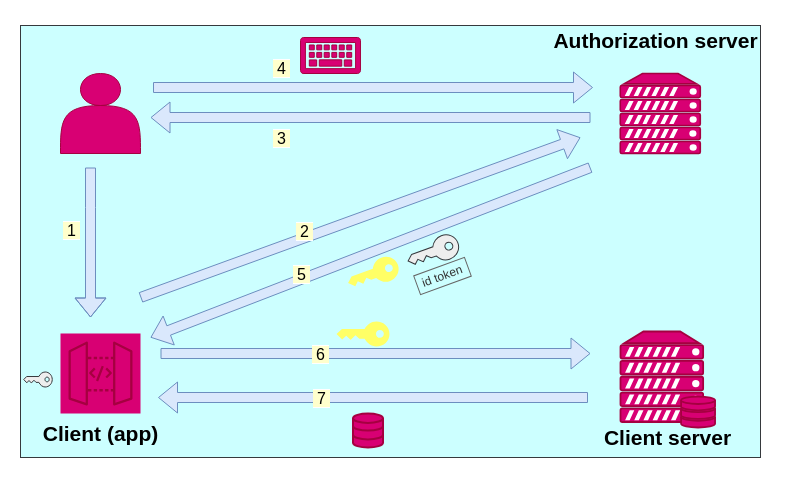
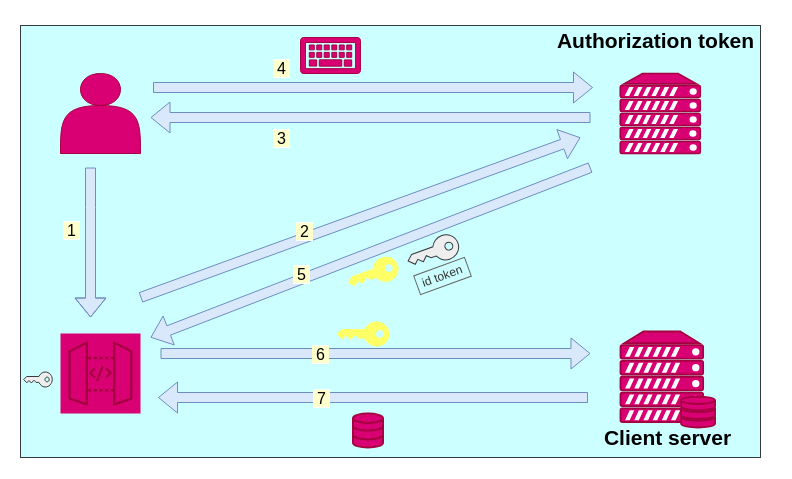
  <mxCell id="0" />
  <mxCell id="1" parent="0" />
  <mxCell id="2" value="" style="rounded=0;whiteSpace=wrap;html=1;fillColor=#CCFFFF;strokeColor=#36393d;" vertex="1" parent="1"><mxGeometry x="20" y="25" width="740" height="432" as="geometry" /></mxCell>
  <mxCell id="3" value="" style="shape=actor;whiteSpace=wrap;html=1;fillColor=#d80073;fontColor=#ffffff;strokeColor=#A50040;" vertex="1" parent="1"><mxGeometry x="60" y="73" width="80" height="80" as="geometry" /></mxCell>
  <mxCell id="4" value="" style="sketch=0;points=[[0,0,0],[0.25,0,0],[0.5,0,0],[0.75,0,0],[1,0,0],[0,1,0],[0.25,1,0],[0.5,1,0],[0.75,1,0],[1,1,0],[0,0.25,0],[0,0.5,0],[0,0.75,0],[1,0.25,0],[1,0.5,0],[1,0.75,0]];outlineConnect=0;fontColor=#ffffff;gradientDirection=north;fillColor=#d80073;strokeColor=#A50040;dashed=0;verticalLabelPosition=bottom;verticalAlign=top;align=center;html=1;fontSize=12;fontStyle=0;aspect=fixed;shape=mxgraph.aws4.resourceIcon;resIcon=mxgraph.aws4.api_gateway;" vertex="1" parent="1"><mxGeometry x="60" y="333" width="80" height="80" as="geometry" /></mxCell>
  <mxCell id="5" value="" style="fontColor=#ffffff;verticalAlign=top;verticalLabelPosition=bottom;labelPosition=center;align=center;html=1;outlineConnect=0;fillColor=#d80073;strokeColor=#A50040;gradientDirection=north;strokeWidth=2;shape=mxgraph.networks.server;" vertex="1" parent="1"><mxGeometry x="619.78" y="73" width="80" height="80" as="geometry" /></mxCell>
  <mxCell id="6" value="" style="shape=flexArrow;endArrow=classic;html=1;rounded=0;fillColor=#dae8fc;strokeColor=#6c8ebf;fontSize=15;labelBackgroundColor=#FFFF66;" edge="1" parent="1"><mxGeometry width="50" height="50" relative="1" as="geometry"><mxPoint x="90" y="167" as="sourcePoint" /><mxPoint x="90" y="317" as="targetPoint" /><Array as="points"><mxPoint x="90" y="207" /></Array></mxGeometry></mxCell>
  <mxCell id="7" value="&lt;font color=&quot;#000000&quot; style=&quot;font-size: 16px; background-color: rgb(255, 255, 204);&quot;&gt;&amp;nbsp;1&amp;nbsp;&lt;/font&gt;" style="edgeLabel;html=1;align=center;verticalAlign=middle;resizable=0;points=[];fontColor=#E4FDE1;" vertex="1" connectable="0" parent="6"><mxGeometry x="-0.169" relative="1" as="geometry"><mxPoint x="-20" as="offset" /></mxGeometry></mxCell>
- <mxCell id="8" value="Client (app)" style="text;html=1;align=center;verticalAlign=middle;resizable=0;points=[];autosize=1;strokeColor=none;fillColor=none;fontSize=21;fontStyle=1" vertex="1" parent="1"><mxGeometry x="30" y="413" width="140" height="40" as="geometry" /></mxCell>
  <mxCell id="9" value="" style="shape=flexArrow;endArrow=classic;html=1;rounded=0;fillColor=#dae8fc;strokeColor=#6c8ebf;fontSize=15;labelBackgroundColor=#FFFF66;" edge="1" parent="1"><mxGeometry width="50" height="50" relative="1" as="geometry"><mxPoint x="140" y="297" as="sourcePoint" /><mxPoint x="580" y="137" as="targetPoint" /><Array as="points" /></mxGeometry></mxCell>
  <mxCell id="10" value="&lt;font color=&quot;#000000&quot; style=&quot;font-size: 16px; background-color: rgb(255, 255, 204);&quot;&gt;&amp;nbsp;2&amp;nbsp;&lt;br&gt;&lt;/font&gt;" style="edgeLabel;html=1;align=center;verticalAlign=middle;resizable=0;points=[];fontColor=#E4FDE1;" vertex="1" connectable="0" parent="9"><mxGeometry x="-0.169" relative="1" as="geometry"><mxPoint x="-20" as="offset" /></mxGeometry></mxCell>
  <mxCell id="11" value="" style="shape=flexArrow;endArrow=classic;html=1;rounded=0;fillColor=#dae8fc;strokeColor=#6c8ebf;fontSize=15;labelBackgroundColor=#FFFF66;" edge="1" parent="1"><mxGeometry width="50" height="50" relative="1" as="geometry"><mxPoint x="590" y="167" as="sourcePoint" /><mxPoint x="150" y="337" as="targetPoint" /><Array as="points" /></mxGeometry></mxCell>
  <mxCell id="12" value="&lt;font color=&quot;#000000&quot; style=&quot;font-size: 16px; background-color: rgb(255, 255, 204);&quot;&gt;&amp;nbsp;5&amp;nbsp;&lt;br&gt;&lt;/font&gt;" style="edgeLabel;html=1;align=center;verticalAlign=middle;resizable=0;points=[];fontColor=#E4FDE1;" vertex="1" connectable="0" parent="11"><mxGeometry x="-0.169" relative="1" as="geometry"><mxPoint x="-107" y="36" as="offset" /></mxGeometry></mxCell>
  <mxCell id="13" value="" style="sketch=0;pointerEvents=1;shadow=0;dashed=0;html=1;strokeColor=none;labelPosition=center;verticalLabelPosition=bottom;verticalAlign=top;outlineConnect=0;align=center;shape=mxgraph.office.security.key_permissions;fillColor=#FFFF66;fontColor=#E4FDE1;rotation=70;" vertex="1" parent="1"><mxGeometry x="360" y="247" width="25" height="53" as="geometry" /></mxCell>
  <mxCell id="14" value="" style="shape=flexArrow;endArrow=classic;html=1;rounded=0;fillColor=#dae8fc;strokeColor=#6c8ebf;fontSize=15;labelBackgroundColor=#FFFF66;" edge="1" parent="1"><mxGeometry width="50" height="50" relative="1" as="geometry"><mxPoint x="590" y="117" as="sourcePoint" /><mxPoint x="150" y="117" as="targetPoint" /><Array as="points" /></mxGeometry></mxCell>
  <mxCell id="15" value="&lt;font color=&quot;#000000&quot; style=&quot;font-size: 16px; background-color: rgb(255, 255, 204);&quot;&gt;&amp;nbsp;3&amp;nbsp;&lt;br&gt;&lt;/font&gt;" style="edgeLabel;html=1;align=center;verticalAlign=middle;resizable=0;points=[];fontColor=#E4FDE1;" vertex="1" connectable="0" parent="14"><mxGeometry x="-0.169" relative="1" as="geometry"><mxPoint x="-127" y="20" as="offset" /></mxGeometry></mxCell>
  <mxCell id="16" value="" style="shape=flexArrow;endArrow=classic;html=1;rounded=0;fillColor=#dae8fc;strokeColor=#6c8ebf;fontSize=15;labelBackgroundColor=#FFFF66;" edge="1" parent="1"><mxGeometry width="50" height="50" relative="1" as="geometry"><mxPoint x="152.5" y="87" as="sourcePoint" /><mxPoint x="592.5" y="87" as="targetPoint" /><Array as="points" /></mxGeometry></mxCell>
  <mxCell id="17" value="&lt;font color=&quot;#000000&quot; style=&quot;font-size: 16px; background-color: rgb(255, 255, 204);&quot;&gt;&amp;nbsp;4&amp;nbsp;&lt;br&gt;&lt;/font&gt;" style="edgeLabel;html=1;align=center;verticalAlign=middle;resizable=0;points=[];fontColor=#E4FDE1;" vertex="1" connectable="0" parent="16"><mxGeometry x="-0.169" relative="1" as="geometry"><mxPoint x="-55" y="-20" as="offset" /></mxGeometry></mxCell>
  <mxCell id="18" value="" style="sketch=0;aspect=fixed;pointerEvents=1;shadow=0;dashed=0;html=1;strokeColor=#A50040;labelPosition=center;verticalLabelPosition=bottom;verticalAlign=top;align=center;fillColor=#d80073;shape=mxgraph.mscae.enterprise.keyboard;fontColor=#ffffff;" vertex="1" parent="1"><mxGeometry x="300" y="37" width="60" height="36" as="geometry" /></mxCell>
- <mxCell id="19" value="Authorization server" style="text;html=1;align=center;verticalAlign=middle;resizable=0;points=[];autosize=1;strokeColor=none;fillColor=none;fontSize=21;fontStyle=1" vertex="1" parent="1"><mxGeometry x="540" y="20" width="230" height="40" as="geometry" /></mxCell>
+ <mxCell id="19" value="Authorization token" style="text;html=1;align=center;verticalAlign=middle;resizable=0;points=[];autosize=1;strokeColor=none;fillColor=none;fontSize=21;fontStyle=1" vertex="1" parent="1"><mxGeometry x="540" y="20" width="230" height="40" as="geometry" /></mxCell>
  <mxCell id="20" value="" style="fontColor=#ffffff;verticalAlign=top;verticalLabelPosition=bottom;labelPosition=center;align=center;html=1;outlineConnect=0;fillColor=#d80073;strokeColor=#A50040;gradientDirection=north;strokeWidth=2;shape=mxgraph.networks.server_storage;" vertex="1" parent="1"><mxGeometry x="620" y="331" width="94.56" height="96" as="geometry" /></mxCell>
  <mxCell id="21" value="" style="shape=flexArrow;endArrow=classic;html=1;rounded=0;fillColor=#dae8fc;strokeColor=#6c8ebf;fontSize=15;labelBackgroundColor=#FFFF66;" edge="1" parent="1"><mxGeometry width="50" height="50" relative="1" as="geometry"><mxPoint x="160" y="353" as="sourcePoint" /><mxPoint x="590" y="353" as="targetPoint" /><Array as="points" /></mxGeometry></mxCell>
  <mxCell id="22" value="&lt;font color=&quot;#000000&quot; style=&quot;font-size: 16px; background-color: rgb(255, 255, 204);&quot;&gt;&amp;nbsp;6&amp;nbsp;&lt;br&gt;&lt;/font&gt;" style="edgeLabel;html=1;align=center;verticalAlign=middle;resizable=0;points=[];fontColor=#E4FDE1;" vertex="1" connectable="0" parent="21"><mxGeometry x="-0.169" relative="1" as="geometry"><mxPoint x="-20" as="offset" /></mxGeometry></mxCell>
  <mxCell id="23" value="" style="shape=flexArrow;endArrow=classic;html=1;rounded=0;fillColor=#dae8fc;strokeColor=#6c8ebf;fontSize=15;labelBackgroundColor=#FFFF66;" edge="1" parent="1"><mxGeometry width="50" height="50" relative="1" as="geometry"><mxPoint x="587.5" y="397" as="sourcePoint" /><mxPoint x="157.5" y="397" as="targetPoint" /><Array as="points" /></mxGeometry></mxCell>
  <mxCell id="24" value="&lt;font color=&quot;#000000&quot; style=&quot;font-size: 16px; background-color: rgb(255, 255, 204);&quot;&gt;&amp;nbsp;7&amp;nbsp;&lt;br&gt;&lt;/font&gt;" style="edgeLabel;html=1;align=center;verticalAlign=middle;resizable=0;points=[];fontColor=#E4FDE1;" vertex="1" connectable="0" parent="23"><mxGeometry x="-0.169" relative="1" as="geometry"><mxPoint x="-88" as="offset" /></mxGeometry></mxCell>
  <mxCell id="25" value="" style="html=1;verticalLabelPosition=bottom;align=center;labelBackgroundColor=#ffffff;verticalAlign=top;strokeWidth=2;strokeColor=#A50040;shadow=0;dashed=0;shape=mxgraph.ios7.icons.data;fontColor=#ffffff;fillColor=#d80073;" vertex="1" parent="1"><mxGeometry x="352.5" y="413" width="30" height="34" as="geometry" /></mxCell>
  <mxCell id="26" value="Client server" style="text;html=1;align=center;verticalAlign=middle;resizable=0;points=[];autosize=1;strokeColor=none;fillColor=none;fontSize=21;fontStyle=1" vertex="1" parent="1"><mxGeometry x="572.28" y="417" width="190" height="40" as="geometry" /></mxCell>
  <mxCell id="27" value="" style="sketch=0;pointerEvents=1;shadow=0;dashed=0;html=1;strokeColor=#36393d;labelPosition=center;verticalLabelPosition=bottom;verticalAlign=top;outlineConnect=0;align=center;shape=mxgraph.office.security.key_permissions;fillColor=#eeeeee;rotation=70;" vertex="1" parent="1"><mxGeometry x="420" y="225" width="25" height="53" as="geometry" /></mxCell>
  <mxCell id="28" value="" style="sketch=0;pointerEvents=1;shadow=0;dashed=0;html=1;strokeColor=none;labelPosition=center;verticalLabelPosition=bottom;verticalAlign=top;outlineConnect=0;align=center;shape=mxgraph.office.security.key_permissions;fillColor=#FFFF66;fontColor=#E4FDE1;rotation=90;" vertex="1" parent="1"><mxGeometry x="350" y="307" width="25" height="53" as="geometry" /></mxCell>
  <mxCell id="29" value="id token" style="html=1;dashed=0;whiteSpace=wrap;strokeColor=#666666;fillColor=#ccffff;fontColor=#333333;rotation=-20;" vertex="1" parent="1"><mxGeometry x="415" y="265.5" width="54" height="20" as="geometry" /></mxCell>
  <mxCell id="30" value="" style="sketch=0;pointerEvents=1;shadow=0;dashed=0;html=1;strokeColor=#36393d;labelPosition=center;verticalLabelPosition=bottom;verticalAlign=top;outlineConnect=0;align=center;shape=mxgraph.office.security.key_permissions;fillColor=#eeeeee;rotation=90;" vertex="1" parent="1"><mxGeometry x="30" y="364.75" width="15" height="28.5" as="geometry" /></mxCell>
